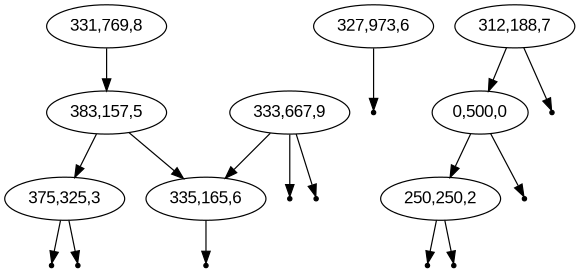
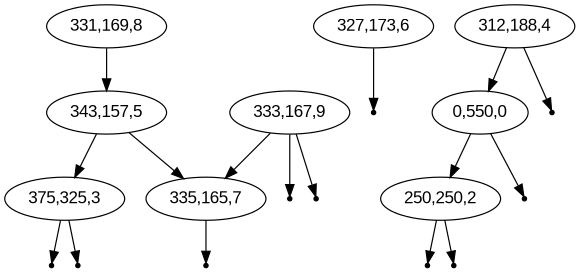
  digraph {
    node [fontname=Arial shape=point]
-   "331,169,8" [label="331,769,8" shape=""]
-   "343,157,5" [label="383,157,5" shape=""]
-   "327,173,6" [label="327,973,6" shape=""]
+   "331,169,8" [shape=""]
+   "343,157,5" [shape=""]
+   "327,173,6" [shape=""]
    null28
    n5 [label="375,325,3" shape=""]
-   "335,165,7" [label="335,165,6" shape=""]
-   "312,188,4" [label="312,188,7" shape=""]
-   "0,500,0" [shape=""]
+   "335,165,7" [shape=""]
+   "312,188,4" [shape=""]
+   "0,500,0" [label="0,550,0" shape=""]
    null32
    "250,250,2" [shape=""]
    null31
    null29
    null30
    null33
    null34
    null37
-   "333,167,9" [label="333,667,9" shape=""]
+   "333,167,9" [shape=""]
    null35
    null36
    "331,169,8" -> "343,157,5"
    "343,157,5" -> n5
    "343,157,5" -> "335,165,7"
    "327,173,6" -> null28
    n5 -> null33
    n5 -> null34
    "335,165,7" -> null37
    "312,188,4" -> "0,500,0"
    "312,188,4" -> null32
    "0,500,0" -> "250,250,2"
    "0,500,0" -> null31
    "250,250,2" -> null29
    "250,250,2" -> null30
    "333,167,9" -> "335,165,7"
    "333,167,9" -> null35
    "333,167,9" -> null36
  }
